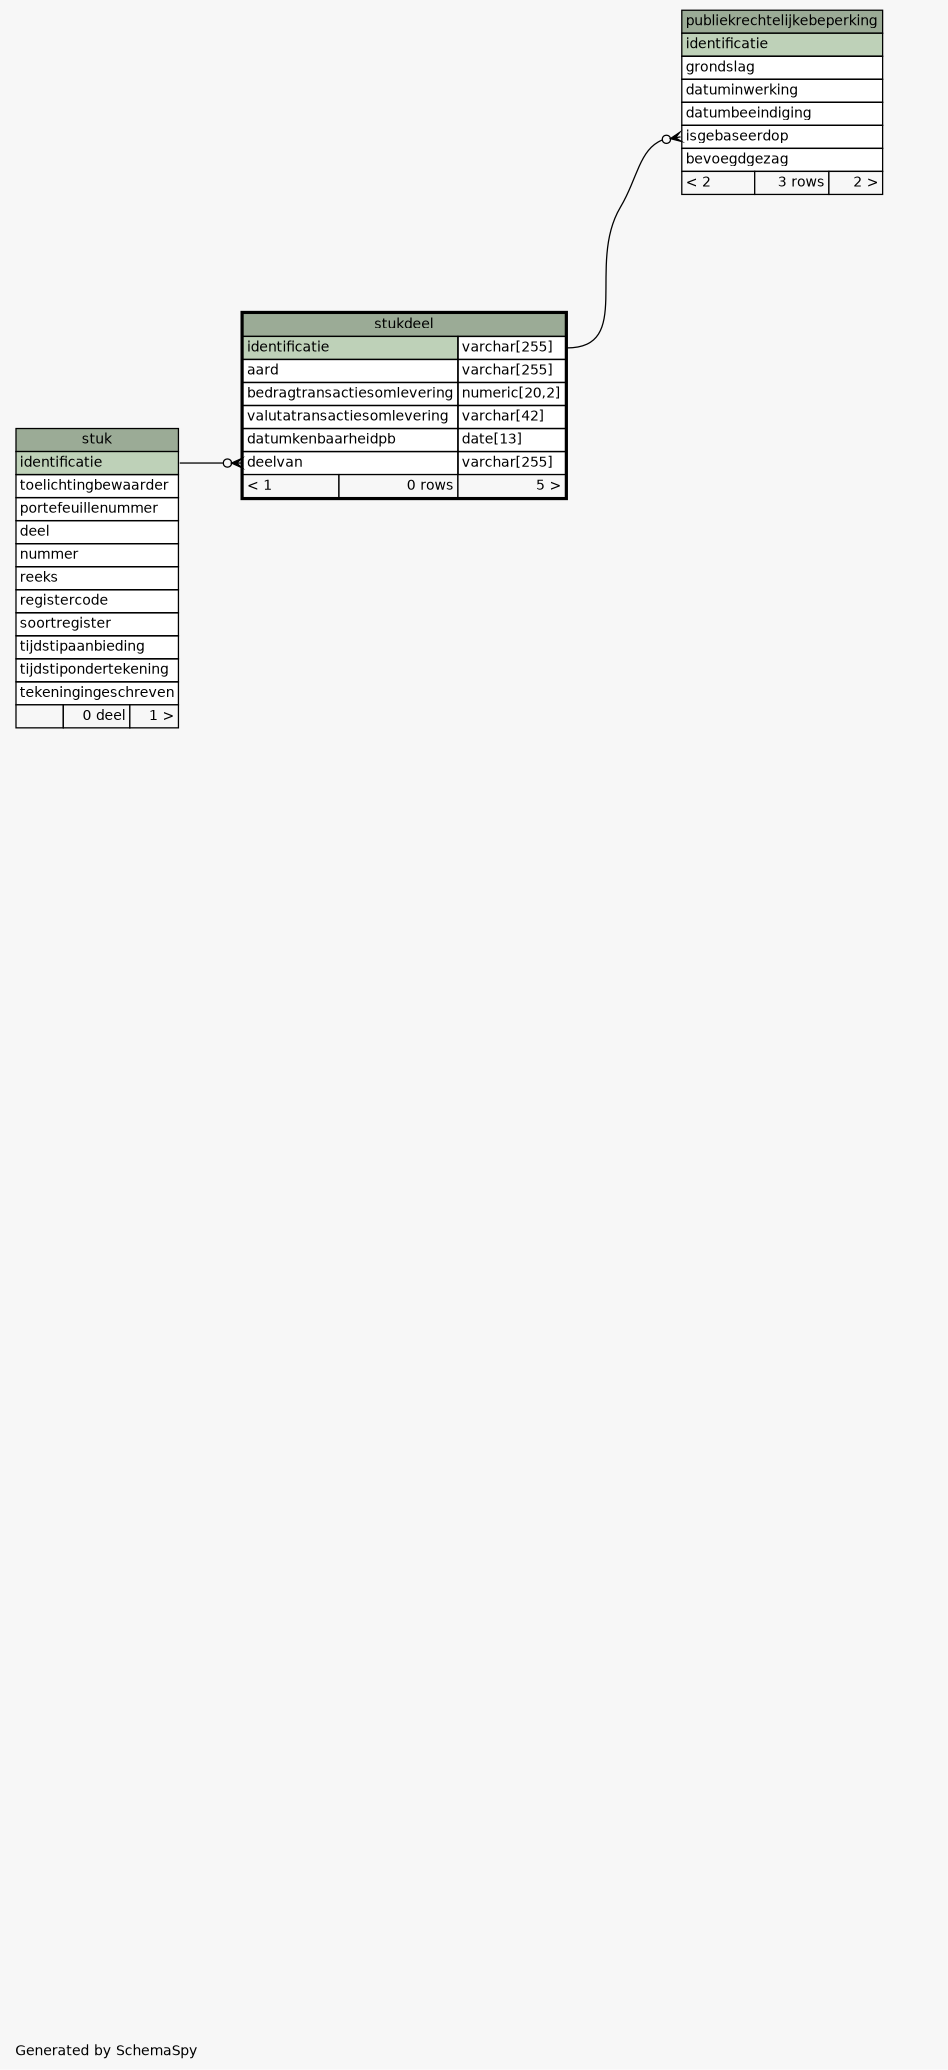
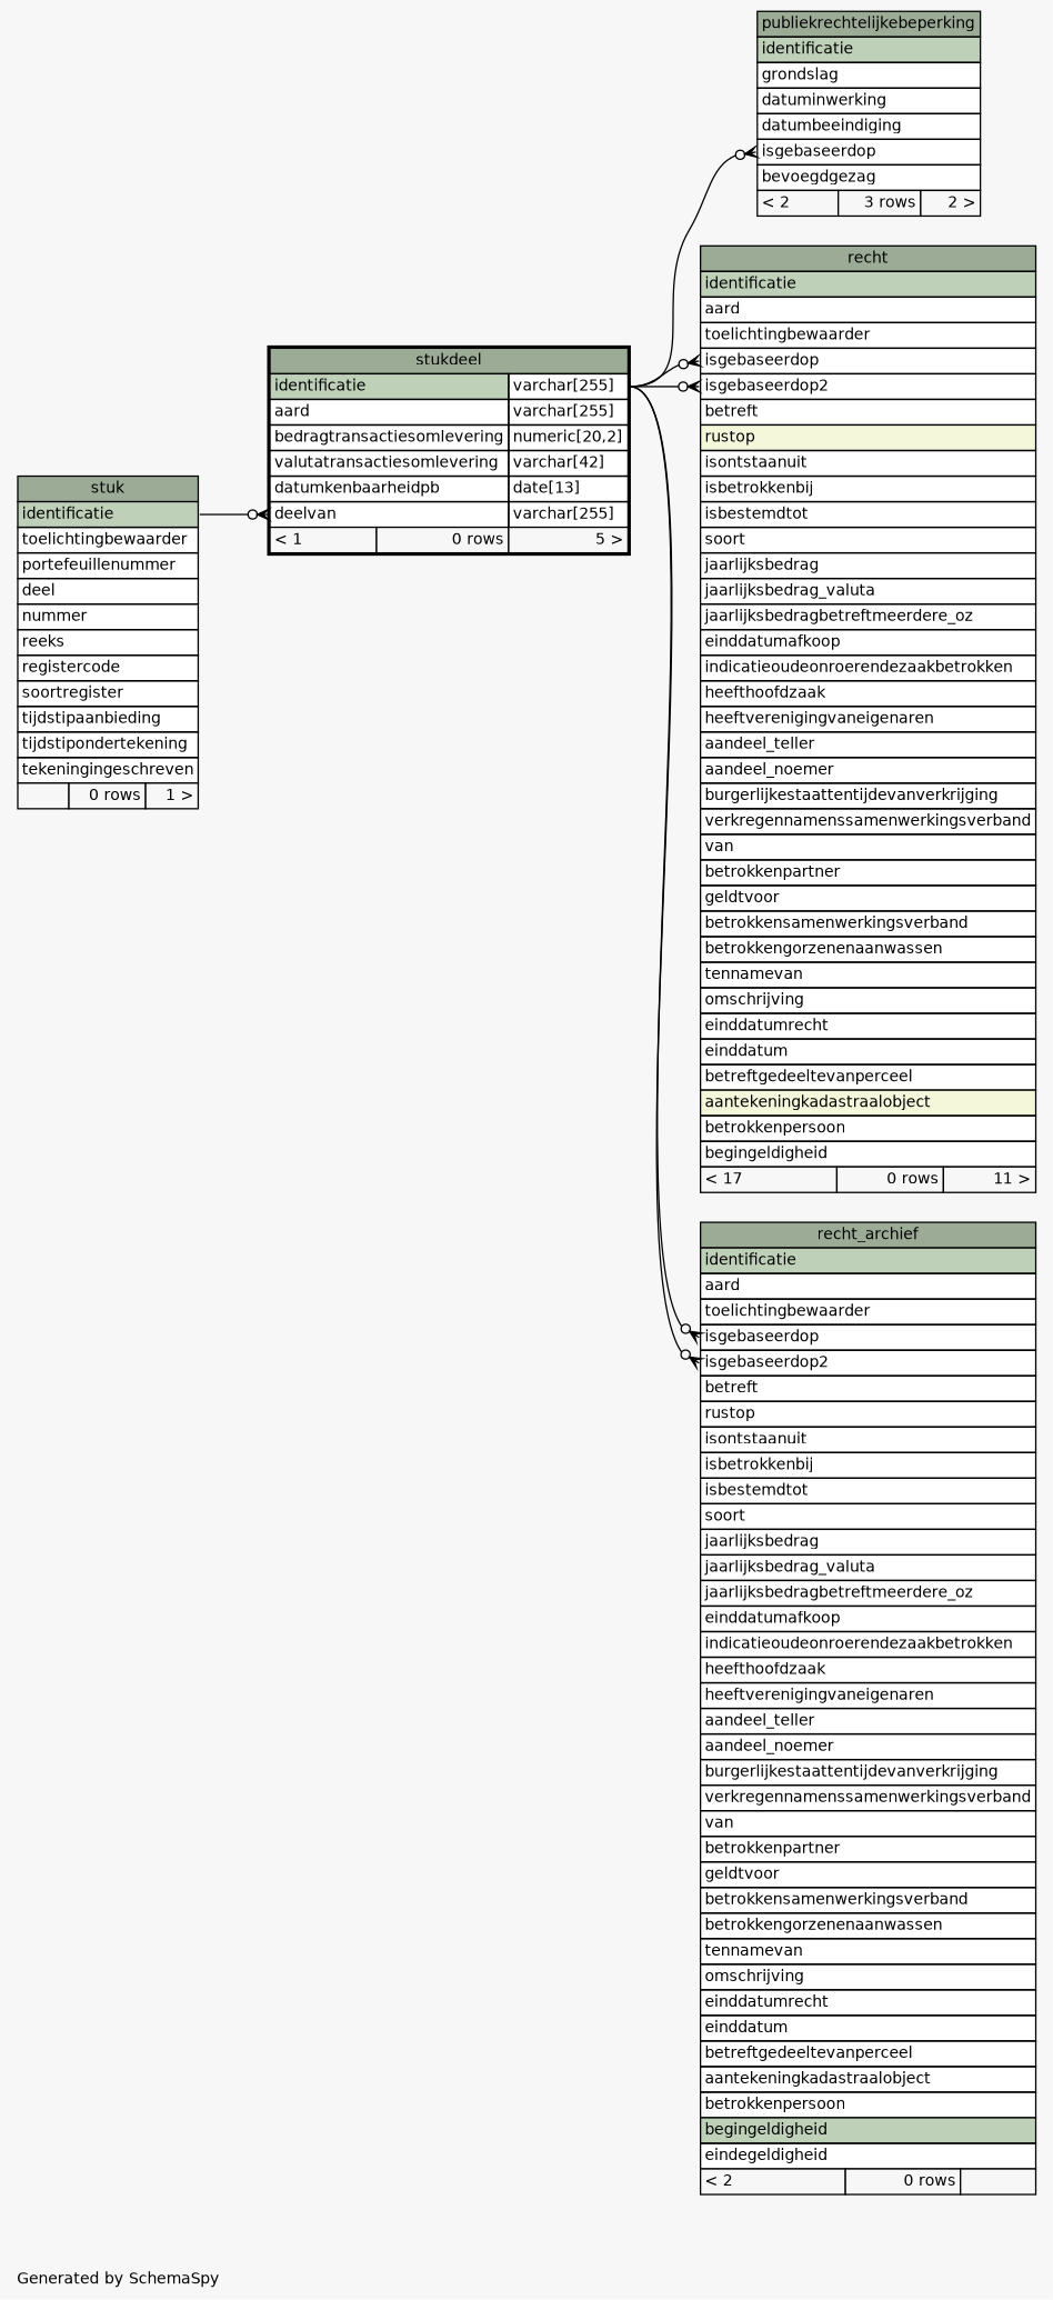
  digraph {
    bgcolor="#f7f7f7"
    fontname=Helvetica
    fontsize=11
    label="\nGenerated by SchemaSpy"
    labeljust=l
    nodesep=0.18
    rankdir=RL
    ranksep=0.46
    node [fontname=Helvetica fontsize=11 shape=plaintext]
    edge [arrowhead=none arrowsize=0.8 arrowtail=crowodot dir=back headport="identificatie.type:e" tailport="isgebaseerdop:w"]
    n1 [label=<     <TABLE BORDER="0" CELLBORDER="1" CELLSPACING="0" BGCOLOR="#ffffff">       <TR><TD COLSPAN="3" BGCOLOR="#9bab96" ALIGN="CENTER">publiekrechtelijkebeperking</TD></TR>       <TR><TD PORT="identificatie" COLSPAN="3" BGCOLOR="#bed1b8" ALIGN="LEFT">identificatie</TD></TR>       <TR><TD PORT="grondslag" COLSPAN="3" ALIGN="LEFT">grondslag</TD></TR>       <TR><TD PORT="datuminwerking" COLSPAN="3" ALIGN="LEFT">datuminwerking</TD></TR>       <TR><TD PORT="datumbeeindiging" COLSPAN="3" ALIGN="LEFT">datumbeeindiging</TD></TR>       <TR><TD PORT="isgebaseerdop" COLSPAN="3" ALIGN="LEFT">isgebaseerdop</TD></TR>       <TR><TD PORT="bevoegdgezag" COLSPAN="3" ALIGN="LEFT">bevoegdgezag</TD></TR>       <TR><TD ALIGN="LEFT" BGCOLOR="#f7f7f7">&lt; 2</TD><TD ALIGN="RIGHT" BGCOLOR="#f7f7f7">3 rows</TD><TD ALIGN="RIGHT" BGCOLOR="#f7f7f7">2 &gt;</TD></TR>     </TABLE>>]
    n2 [label=<     <TABLE BORDER="2" CELLBORDER="1" CELLSPACING="0" BGCOLOR="#ffffff">       <TR><TD COLSPAN="3" BGCOLOR="#9bab96" ALIGN="CENTER">stukdeel</TD></TR>       <TR><TD PORT="identificatie" COLSPAN="2" BGCOLOR="#bed1b8" ALIGN="LEFT">identificatie</TD><TD PORT="identificatie.type" ALIGN="LEFT">varchar[255]</TD></TR>       <TR><TD PORT="aard" COLSPAN="2" ALIGN="LEFT">aard</TD><TD PORT="aard.type" ALIGN="LEFT">varchar[255]</TD></TR>       <TR><TD PORT="bedragtransactiesomlevering" COLSPAN="2" ALIGN="LEFT">bedragtransactiesomlevering</TD><TD PORT="bedragtransactiesomlevering.type" ALIGN="LEFT">numeric[20,2]</TD></TR>       <TR><TD PORT="valutatransactiesomlevering" COLSPAN="2" ALIGN="LEFT">valutatransactiesomlevering</TD><TD PORT="valutatransactiesomlevering.type" ALIGN="LEFT">varchar[42]</TD></TR>       <TR><TD PORT="datumkenbaarheidpb" COLSPAN="2" ALIGN="LEFT">datumkenbaarheidpb</TD><TD PORT="datumkenbaarheidpb.type" ALIGN="LEFT">date[13]</TD></TR>       <TR><TD PORT="deelvan" COLSPAN="2" ALIGN="LEFT">deelvan</TD><TD PORT="deelvan.type" ALIGN="LEFT">varchar[255]</TD></TR>       <TR><TD ALIGN="LEFT" BGCOLOR="#f7f7f7">&lt; 1</TD><TD ALIGN="RIGHT" BGCOLOR="#f7f7f7">0 rows</TD><TD ALIGN="RIGHT" BGCOLOR="#f7f7f7">5 &gt;</TD></TR>     </TABLE>>]
-   n3 [label=<     <TABLE BORDER="0" CELLBORDER="1" CELLSPACING="0" BGCOLOR="#ffffff">       <TR><TD COLSPAN="3" BGCOLOR="#9bab96" ALIGN="CENTER">stuk</TD></TR>       <TR><TD PORT="identificatie" COLSPAN="3" BGCOLOR="#bed1b8" ALIGN="LEFT">identificatie</TD></TR>       <TR><TD PORT="toelichtingbewaarder" COLSPAN="3" ALIGN="LEFT">toelichtingbewaarder</TD></TR>       <TR><TD PORT="portefeuillenummer" COLSPAN="3" ALIGN="LEFT">portefeuillenummer</TD></TR>       <TR><TD PORT="deel" COLSPAN="3" ALIGN="LEFT">deel</TD></TR>       <TR><TD PORT="nummer" COLSPAN="3" ALIGN="LEFT">nummer</TD></TR>       <TR><TD PORT="reeks" COLSPAN="3" ALIGN="LEFT">reeks</TD></TR>       <TR><TD PORT="registercode" COLSPAN="3" ALIGN="LEFT">registercode</TD></TR>       <TR><TD PORT="soortregister" COLSPAN="3" ALIGN="LEFT">soortregister</TD></TR>       <TR><TD PORT="tijdstipaanbieding" COLSPAN="3" ALIGN="LEFT">tijdstipaanbieding</TD></TR>       <TR><TD PORT="tijdstipondertekening" COLSPAN="3" ALIGN="LEFT">tijdstipondertekening</TD></TR>       <TR><TD PORT="tekeningingeschreven" COLSPAN="3" ALIGN="LEFT">tekeningingeschreven</TD></TR>       <TR><TD ALIGN="LEFT" BGCOLOR="#f7f7f7">  </TD><TD ALIGN="RIGHT" BGCOLOR="#f7f7f7">0 deel</TD><TD ALIGN="RIGHT" BGCOLOR="#f7f7f7">1 &gt;</TD></TR>     </TABLE>>]
+   n3 [label=<     <TABLE BORDER="0" CELLBORDER="1" CELLSPACING="0" BGCOLOR="#ffffff">       <TR><TD COLSPAN="3" BGCOLOR="#9bab96" ALIGN="CENTER">stuk</TD></TR>       <TR><TD PORT="identificatie" COLSPAN="3" BGCOLOR="#bed1b8" ALIGN="LEFT">identificatie</TD></TR>       <TR><TD PORT="toelichtingbewaarder" COLSPAN="3" ALIGN="LEFT">toelichtingbewaarder</TD></TR>       <TR><TD PORT="portefeuillenummer" COLSPAN="3" ALIGN="LEFT">portefeuillenummer</TD></TR>       <TR><TD PORT="deel" COLSPAN="3" ALIGN="LEFT">deel</TD></TR>       <TR><TD PORT="nummer" COLSPAN="3" ALIGN="LEFT">nummer</TD></TR>       <TR><TD PORT="reeks" COLSPAN="3" ALIGN="LEFT">reeks</TD></TR>       <TR><TD PORT="registercode" COLSPAN="3" ALIGN="LEFT">registercode</TD></TR>       <TR><TD PORT="soortregister" COLSPAN="3" ALIGN="LEFT">soortregister</TD></TR>       <TR><TD PORT="tijdstipaanbieding" COLSPAN="3" ALIGN="LEFT">tijdstipaanbieding</TD></TR>       <TR><TD PORT="tijdstipondertekening" COLSPAN="3" ALIGN="LEFT">tijdstipondertekening</TD></TR>       <TR><TD PORT="tekeningingeschreven" COLSPAN="3" ALIGN="LEFT">tekeningingeschreven</TD></TR>       <TR><TD ALIGN="LEFT" BGCOLOR="#f7f7f7">  </TD><TD ALIGN="RIGHT" BGCOLOR="#f7f7f7">0 rows</TD><TD ALIGN="RIGHT" BGCOLOR="#f7f7f7">1 &gt;</TD></TR>     </TABLE>>]
+   n4 [label=<     <TABLE BORDER="0" CELLBORDER="1" CELLSPACING="0" BGCOLOR="#ffffff">       <TR><TD COLSPAN="3" BGCOLOR="#9bab96" ALIGN="CENTER">recht</TD></TR>       <TR><TD PORT="identificatie" COLSPAN="3" BGCOLOR="#bed1b8" ALIGN="LEFT">identificatie</TD></TR>       <TR><TD PORT="aard" COLSPAN="3" ALIGN="LEFT">aard</TD></TR>       <TR><TD PORT="toelichtingbewaarder" COLSPAN="3" ALIGN="LEFT">toelichtingbewaarder</TD></TR>       <TR><TD PORT="isgebaseerdop" COLSPAN="3" ALIGN="LEFT">isgebaseerdop</TD></TR>       <TR><TD PORT="isgebaseerdop2" COLSPAN="3" ALIGN="LEFT">isgebaseerdop2</TD></TR>       <TR><TD PORT="betreft" COLSPAN="3" ALIGN="LEFT">betreft</TD></TR>       <TR><TD PORT="rustop" COLSPAN="3" BGCOLOR="#f4f7da" ALIGN="LEFT">rustop</TD></TR>       <TR><TD PORT="isontstaanuit" COLSPAN="3" ALIGN="LEFT">isontstaanuit</TD></TR>       <TR><TD PORT="isbetrokkenbij" COLSPAN="3" ALIGN="LEFT">isbetrokkenbij</TD></TR>       <TR><TD PORT="isbestemdtot" COLSPAN="3" ALIGN="LEFT">isbestemdtot</TD></TR>       <TR><TD PORT="soort" COLSPAN="3" ALIGN="LEFT">soort</TD></TR>       <TR><TD PORT="jaarlijksbedrag" COLSPAN="3" ALIGN="LEFT">jaarlijksbedrag</TD></TR>       <TR><TD PORT="jaarlijksbedrag_valuta" COLSPAN="3" ALIGN="LEFT">jaarlijksbedrag_valuta</TD></TR>       <TR><TD PORT="jaarlijksbedragbetreftmeerdere_oz" COLSPAN="3" ALIGN="LEFT">jaarlijksbedragbetreftmeerdere_oz</TD></TR>       <TR><TD PORT="einddatumafkoop" COLSPAN="3" ALIGN="LEFT">einddatumafkoop</TD></TR>       <TR><TD PORT="indicatieoudeonroerendezaakbetrokken" COLSPAN="3" ALIGN="LEFT">indicatieoudeonroerendezaakbetrokken</TD></TR>       <TR><TD PORT="heefthoofdzaak" COLSPAN="3" ALIGN="LEFT">heefthoofdzaak</TD></TR>       <TR><TD PORT="heeftverenigingvaneigenaren" COLSPAN="3" ALIGN="LEFT">heeftverenigingvaneigenaren</TD></TR>       <TR><TD PORT="aandeel_teller" COLSPAN="3" ALIGN="LEFT">aandeel_teller</TD></TR>       <TR><TD PORT="aandeel_noemer" COLSPAN="3" ALIGN="LEFT">aandeel_noemer</TD></TR>       <TR><TD PORT="burgerlijkestaattentijdevanverkrijging" COLSPAN="3" ALIGN="LEFT">burgerlijkestaattentijdevanverkrijging</TD></TR>       <TR><TD PORT="verkregennamenssamenwerkingsverband" COLSPAN="3" ALIGN="LEFT">verkregennamenssamenwerkingsverband</TD></TR>       <TR><TD PORT="van" COLSPAN="3" ALIGN="LEFT">van</TD></TR>       <TR><TD PORT="betrokkenpartner" COLSPAN="3" ALIGN="LEFT">betrokkenpartner</TD></TR>       <TR><TD PORT="geldtvoor" COLSPAN="3" ALIGN="LEFT">geldtvoor</TD></TR>       <TR><TD PORT="betrokkensamenwerkingsverband" COLSPAN="3" ALIGN="LEFT">betrokkensamenwerkingsverband</TD></TR>       <TR><TD PORT="betrokkengorzenenaanwassen" COLSPAN="3" ALIGN="LEFT">betrokkengorzenenaanwassen</TD></TR>       <TR><TD PORT="tennamevan" COLSPAN="3" ALIGN="LEFT">tennamevan</TD></TR>       <TR><TD PORT="omschrijving" COLSPAN="3" ALIGN="LEFT">omschrijving</TD></TR>       <TR><TD PORT="einddatumrecht" COLSPAN="3" ALIGN="LEFT">einddatumrecht</TD></TR>       <TR><TD PORT="einddatum" COLSPAN="3" ALIGN="LEFT">einddatum</TD></TR>       <TR><TD PORT="betreftgedeeltevanperceel" COLSPAN="3" ALIGN="LEFT">betreftgedeeltevanperceel</TD></TR>       <TR><TD PORT="aantekeningkadastraalobject" COLSPAN="3" BGCOLOR="#f4f7da" ALIGN="LEFT">aantekeningkadastraalobject</TD></TR>       <TR><TD PORT="betrokkenpersoon" COLSPAN="3" ALIGN="LEFT">betrokkenpersoon</TD></TR>       <TR><TD PORT="begingeldigheid" COLSPAN="3" ALIGN="LEFT">begingeldigheid</TD></TR>       <TR><TD ALIGN="LEFT" BGCOLOR="#f7f7f7">&lt; 17</TD><TD ALIGN="RIGHT" BGCOLOR="#f7f7f7">0 rows</TD><TD ALIGN="RIGHT" BGCOLOR="#f7f7f7">11 &gt;</TD></TR>     </TABLE>>]
+   n5 [label=<     <TABLE BORDER="0" CELLBORDER="1" CELLSPACING="0" BGCOLOR="#ffffff">       <TR><TD COLSPAN="3" BGCOLOR="#9bab96" ALIGN="CENTER">recht_archief</TD></TR>       <TR><TD PORT="identificatie" COLSPAN="3" BGCOLOR="#bed1b8" ALIGN="LEFT">identificatie</TD></TR>       <TR><TD PORT="aard" COLSPAN="3" ALIGN="LEFT">aard</TD></TR>       <TR><TD PORT="toelichtingbewaarder" COLSPAN="3" ALIGN="LEFT">toelichtingbewaarder</TD></TR>       <TR><TD PORT="isgebaseerdop" COLSPAN="3" ALIGN="LEFT">isgebaseerdop</TD></TR>       <TR><TD PORT="isgebaseerdop2" COLSPAN="3" ALIGN="LEFT">isgebaseerdop2</TD></TR>       <TR><TD PORT="betreft" COLSPAN="3" ALIGN="LEFT">betreft</TD></TR>       <TR><TD PORT="rustop" COLSPAN="3" ALIGN="LEFT">rustop</TD></TR>       <TR><TD PORT="isontstaanuit" COLSPAN="3" ALIGN="LEFT">isontstaanuit</TD></TR>       <TR><TD PORT="isbetrokkenbij" COLSPAN="3" ALIGN="LEFT">isbetrokkenbij</TD></TR>       <TR><TD PORT="isbestemdtot" COLSPAN="3" ALIGN="LEFT">isbestemdtot</TD></TR>       <TR><TD PORT="soort" COLSPAN="3" ALIGN="LEFT">soort</TD></TR>       <TR><TD PORT="jaarlijksbedrag" COLSPAN="3" ALIGN="LEFT">jaarlijksbedrag</TD></TR>       <TR><TD PORT="jaarlijksbedrag_valuta" COLSPAN="3" ALIGN="LEFT">jaarlijksbedrag_valuta</TD></TR>       <TR><TD PORT="jaarlijksbedragbetreftmeerdere_oz" COLSPAN="3" ALIGN="LEFT">jaarlijksbedragbetreftmeerdere_oz</TD></TR>       <TR><TD PORT="einddatumafkoop" COLSPAN="3" ALIGN="LEFT">einddatumafkoop</TD></TR>       <TR><TD PORT="indicatieoudeonroerendezaakbetrokken" COLSPAN="3" ALIGN="LEFT">indicatieoudeonroerendezaakbetrokken</TD></TR>       <TR><TD PORT="heefthoofdzaak" COLSPAN="3" ALIGN="LEFT">heefthoofdzaak</TD></TR>       <TR><TD PORT="heeftverenigingvaneigenaren" COLSPAN="3" ALIGN="LEFT">heeftverenigingvaneigenaren</TD></TR>       <TR><TD PORT="aandeel_teller" COLSPAN="3" ALIGN="LEFT">aandeel_teller</TD></TR>       <TR><TD PORT="aandeel_noemer" COLSPAN="3" ALIGN="LEFT">aandeel_noemer</TD></TR>       <TR><TD PORT="burgerlijkestaattentijdevanverkrijging" COLSPAN="3" ALIGN="LEFT">burgerlijkestaattentijdevanverkrijging</TD></TR>       <TR><TD PORT="verkregennamenssamenwerkingsverband" COLSPAN="3" ALIGN="LEFT">verkregennamenssamenwerkingsverband</TD></TR>       <TR><TD PORT="van" COLSPAN="3" ALIGN="LEFT">van</TD></TR>       <TR><TD PORT="betrokkenpartner" COLSPAN="3" ALIGN="LEFT">betrokkenpartner</TD></TR>       <TR><TD PORT="geldtvoor" COLSPAN="3" ALIGN="LEFT">geldtvoor</TD></TR>       <TR><TD PORT="betrokkensamenwerkingsverband" COLSPAN="3" ALIGN="LEFT">betrokkensamenwerkingsverband</TD></TR>       <TR><TD PORT="betrokkengorzenenaanwassen" COLSPAN="3" ALIGN="LEFT">betrokkengorzenenaanwassen</TD></TR>       <TR><TD PORT="tennamevan" COLSPAN="3" ALIGN="LEFT">tennamevan</TD></TR>       <TR><TD PORT="omschrijving" COLSPAN="3" ALIGN="LEFT">omschrijving</TD></TR>       <TR><TD PORT="einddatumrecht" COLSPAN="3" ALIGN="LEFT">einddatumrecht</TD></TR>       <TR><TD PORT="einddatum" COLSPAN="3" ALIGN="LEFT">einddatum</TD></TR>       <TR><TD PORT="betreftgedeeltevanperceel" COLSPAN="3" ALIGN="LEFT">betreftgedeeltevanperceel</TD></TR>       <TR><TD PORT="aantekeningkadastraalobject" COLSPAN="3" ALIGN="LEFT">aantekeningkadastraalobject</TD></TR>       <TR><TD PORT="betrokkenpersoon" COLSPAN="3" ALIGN="LEFT">betrokkenpersoon</TD></TR>       <TR><TD PORT="begingeldigheid" COLSPAN="3" BGCOLOR="#bed1b8" ALIGN="LEFT">begingeldigheid</TD></TR>       <TR><TD PORT="eindegeldigheid" COLSPAN="3" ALIGN="LEFT">eindegeldigheid</TD></TR>       <TR><TD ALIGN="LEFT" BGCOLOR="#f7f7f7">&lt; 2</TD><TD ALIGN="RIGHT" BGCOLOR="#f7f7f7">0 rows</TD><TD ALIGN="RIGHT" BGCOLOR="#f7f7f7">  </TD></TR>     </TABLE>>]
    n1 -> n2
    n2 -> n3 [headport="identificatie:e" tailport="deelvan:w"]
+   n4 -> n2
+   n4 -> n2 [tailport="isgebaseerdop2:w"]
+   n5 -> n2
+   n5 -> n2 [tailport="isgebaseerdop2:w"]
  }
